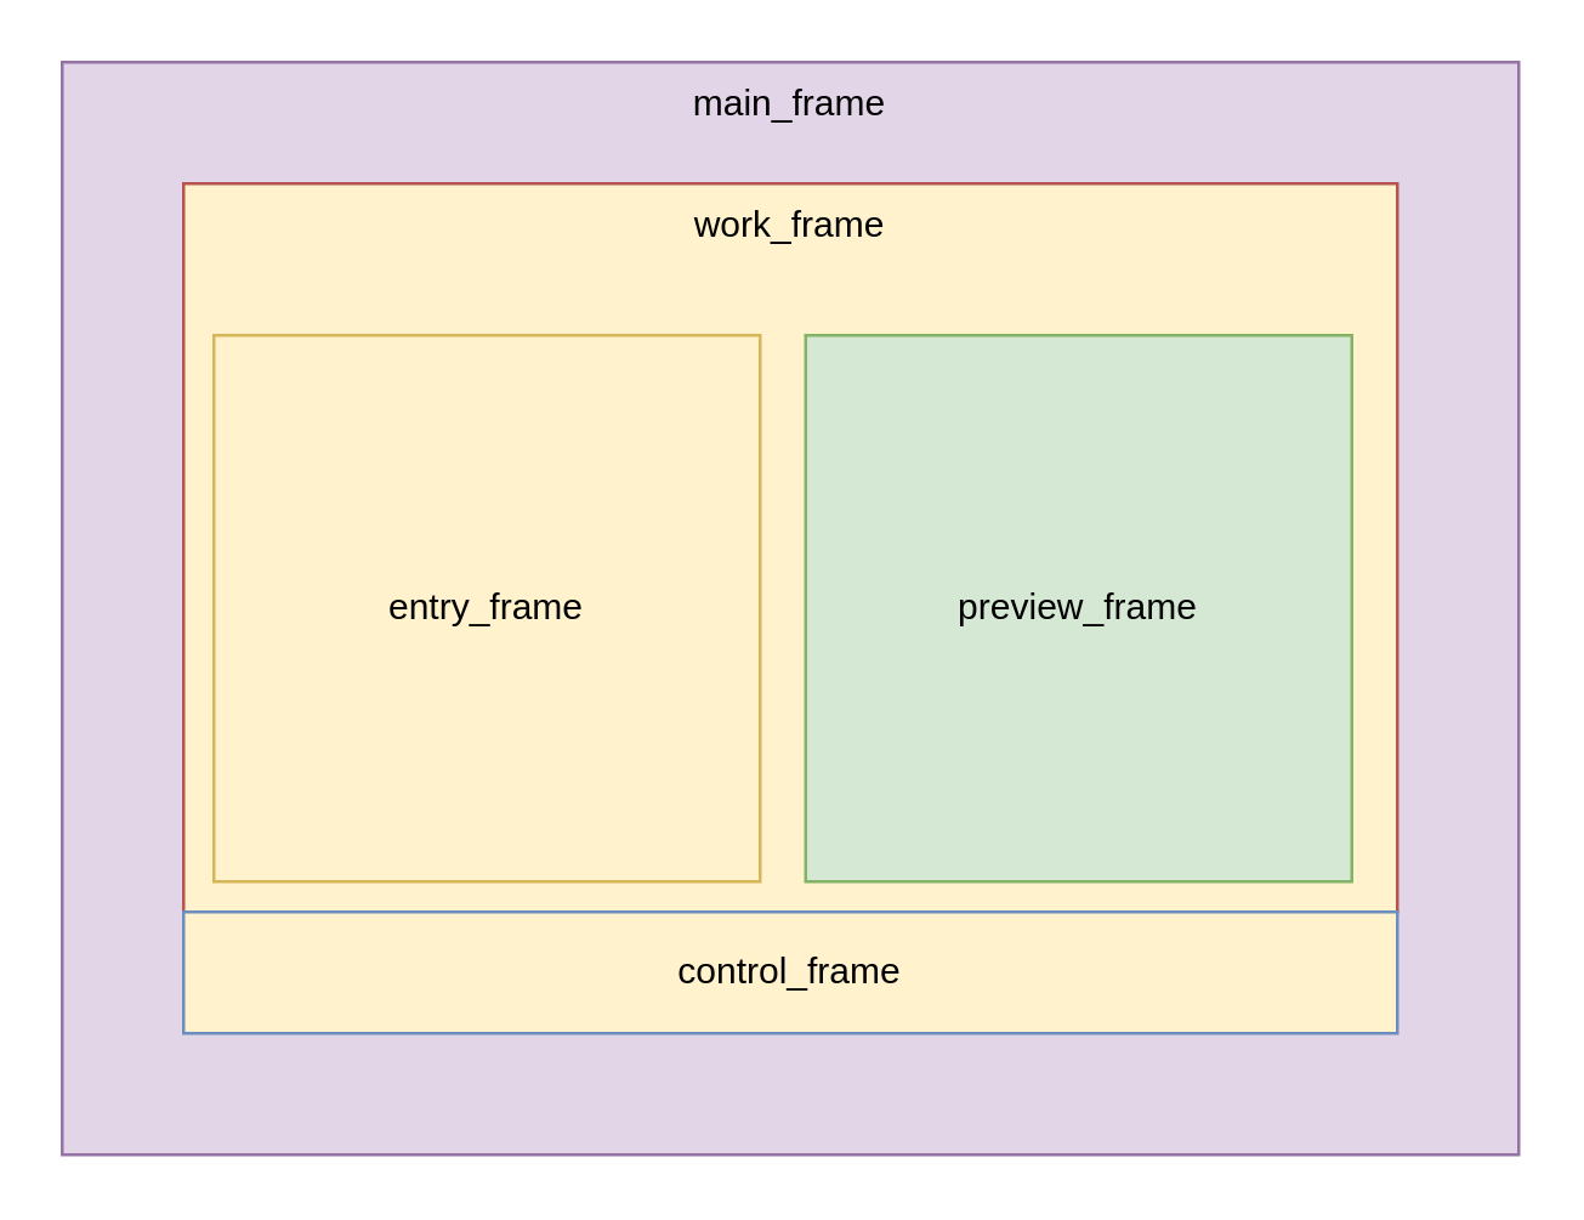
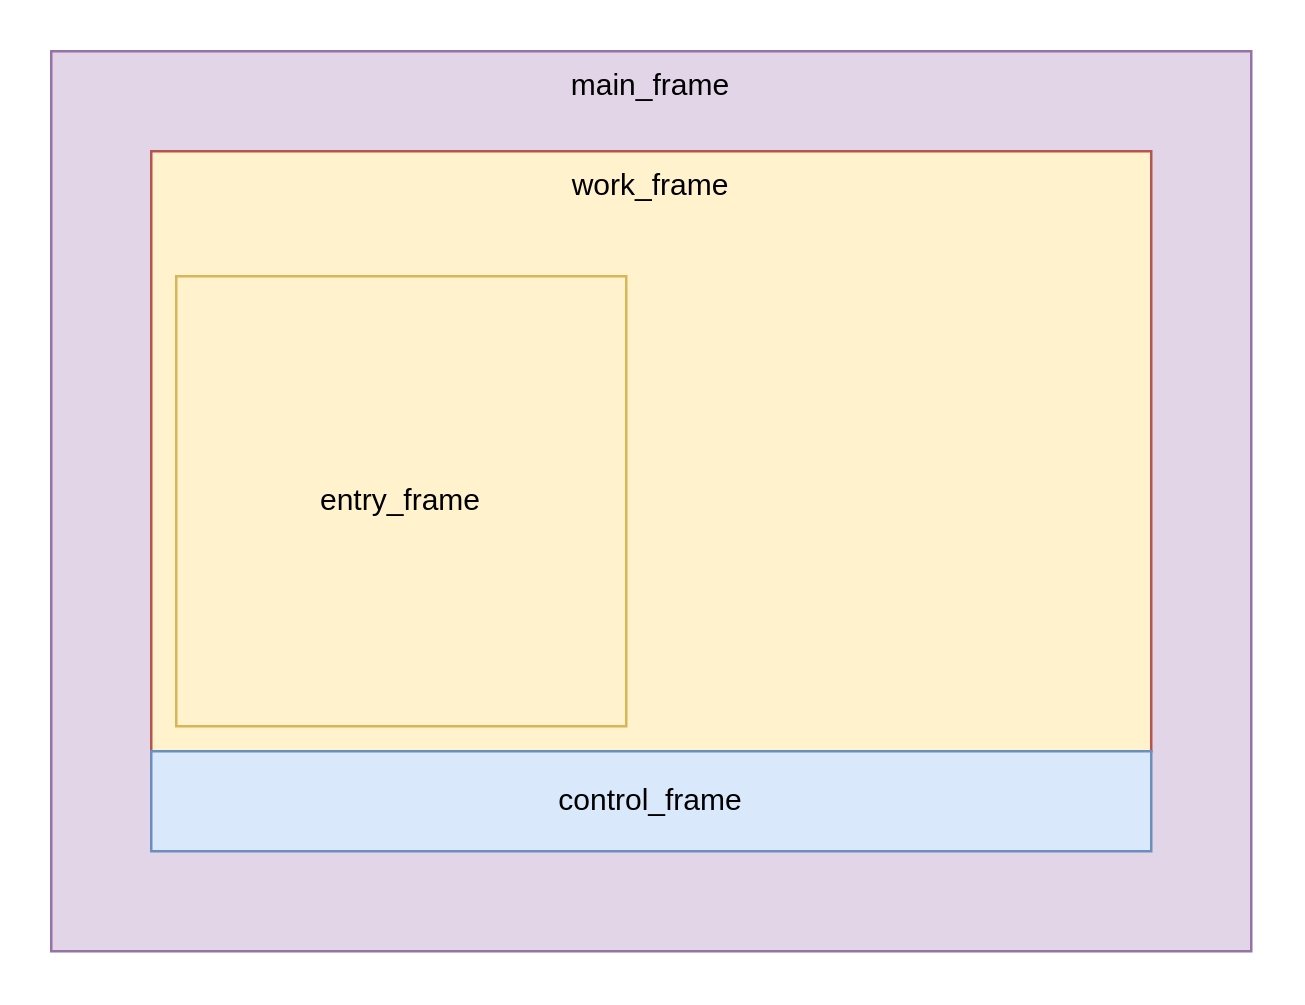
  <mxCell id="0" />
  <mxCell id="1" parent="0" />
  <mxCell id="2" value="main_frame" style="rounded=0;whiteSpace=wrap;html=1;fillColor=#e1d5e7;strokeColor=#9673a6;verticalAlign=top;" vertex="1" parent="1"><mxGeometry x="20" y="20" width="480" height="360" as="geometry" /></mxCell>
  <mxCell id="3" value="work_frame" style="rounded=0;whiteSpace=wrap;html=1;fillColor=#fff2cc;strokeColor=#b85450;verticalAlign=top;" parent="1" vertex="1"><mxGeometry x="60" y="60" width="400" height="240" as="geometry" /></mxCell>
  <mxCell id="4" value="entry_frame" style="whiteSpace=wrap;html=1;aspect=fixed;fillColor=#fff2cc;strokeColor=#d6b656;" parent="1" vertex="1"><mxGeometry x="70" y="110" width="180" height="180" as="geometry" /></mxCell>
- <mxCell id="5" value="preview_frame" style="whiteSpace=wrap;html=1;aspect=fixed;fillColor=#d5e8d4;strokeColor=#82b366;" parent="1" vertex="1"><mxGeometry x="265" y="110" width="180" height="180" as="geometry" /></mxCell>
- <mxCell id="6" value="control_frame" style="rounded=0;whiteSpace=wrap;html=1;fillColor=#fff2cc;strokeColor=#6c8ebf;" parent="1" vertex="1"><mxGeometry x="60" y="300" width="400" height="40" as="geometry" /></mxCell>
+ <mxCell id="6" value="control_frame" style="rounded=0;whiteSpace=wrap;html=1;fillColor=#dae8fc;strokeColor=#6c8ebf;" parent="1" vertex="1"><mxGeometry x="60" y="300" width="400" height="40" as="geometry" /></mxCell>
